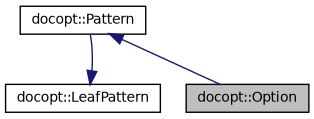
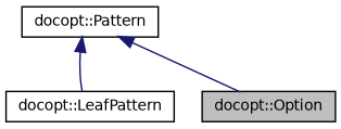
  digraph {
    node [color=black fillcolor=white fontname=Helvetica fontsize=10 shape=record style=filled]
    edge [color=midnightblue dir=back fontname=Helvetica fontsize=10 labelfontname=Helvetica labelfontsize=10 style=solid]
    n1 [fillcolor=grey75 fontcolor=black height=0.2 label="docopt::Option" width=0.4]
    n2 [height=0.2 label="docopt::LeafPattern" width=0.4]
    n3 [height=0.2 label="docopt::Pattern" width=0.4]
    n3 -> n1
-   n2 -> n3
+   n3 -> n2
  }
